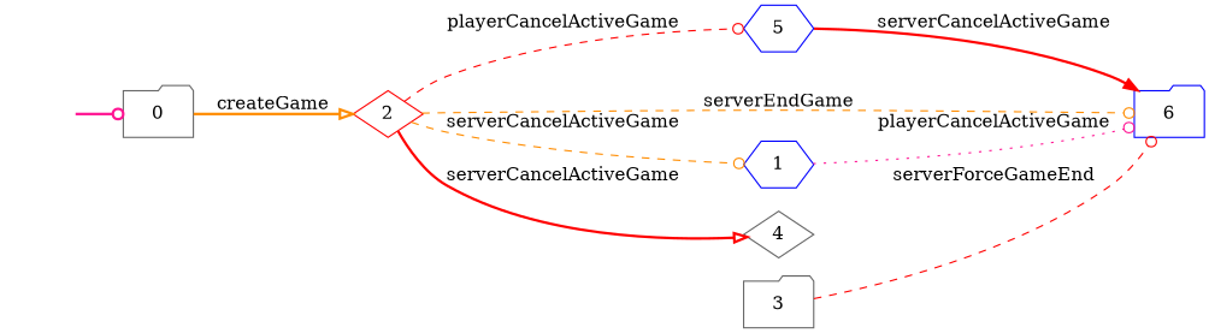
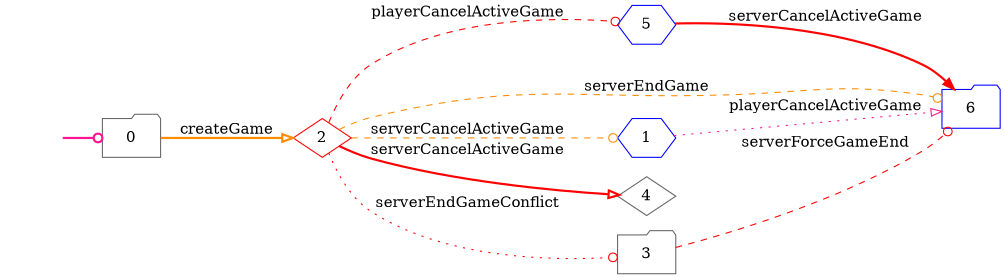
  digraph {
    rankdir=LR
    node [color=gray40 shape=folder]
    edge [arrowhead=odot color=red style=bold]
    "" [shape=plaintext]
    n2 [label=0]
    n3 [color=red label=2 shape=diamond]
    n4 [color=blue label=5 shape=hexagon]
    n5 [color=blue label=6]
    n6 [color=blue label=1 shape=hexagon]
    n7 [label=4 shape=diamond]
    n8 [label=3]
    "" -> n2 [color=deeppink]
    n2 -> n3 [arrowhead=onormal color=darkorange label=createGame]
    n3 -> n4 [label=playerCancelActiveGame style=dashed]
    n3 -> n5 [color=darkorange label=serverEndGame style=dashed]
    n3 -> n6 [color=darkorange label=serverCancelActiveGame style=dashed]
    n3 -> n7 [arrowhead=onormal label=serverCancelActiveGame]
+   n3 -> n8 [label=serverEndGameConflict style=dotted]
    n4 -> n5 [arrowhead=normal label=serverCancelActiveGame]
-   n6 -> n5 [color=deeppink label=playerCancelActiveGame style=dotted]
+   n6 -> n5 [arrowhead=onormal color=deeppink label=playerCancelActiveGame style=dotted]
    n8 -> n5 [label=serverForceGameEnd style=dashed]
  }
